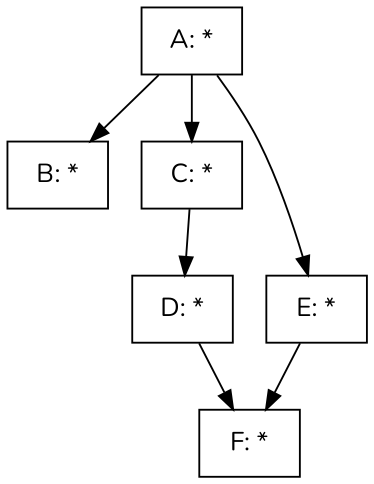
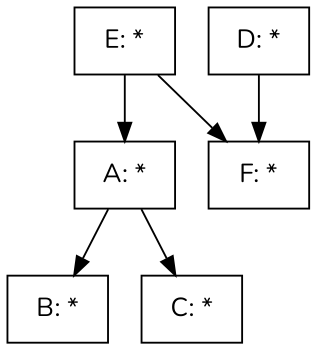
  digraph {
    fontname=Nunito
    node [fontname=Nunito shape=box]
    edge [fontname=Nunito]
    n1 [getid=A inst=A label="A: *"]
    n2 [getid=B inst=B label="B: *"]
    n3 [getid=C inst=C label="C: *"]
    n4 [getid=D inst=D label="D: *"]
    n5 [getid=F inst=F label="F: *"]
    n6 [getid=E inst=E label="E: *"]
    n1 -> n2
    n1 -> n3
-   n3 -> n4
    n4 -> n5
-   n1 -> n6
+   n6 -> n1
    n6 -> n5
  }
